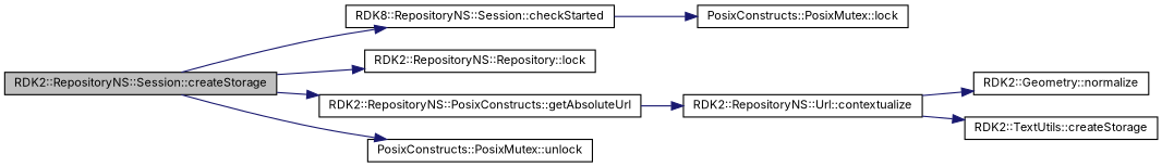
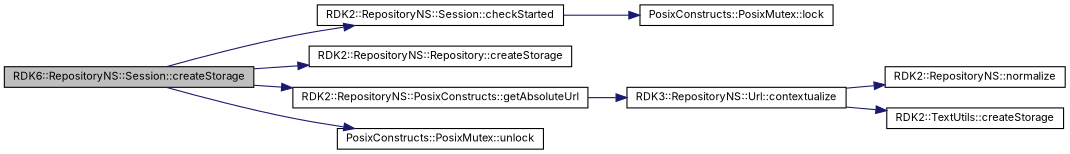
  digraph {
    fontname=Inter
    rankdir=LR
    node [color=black fillcolor=white fontname=Inter fontsize=10 shape=record style=filled]
    edge [color=midnightblue fontname=Inter fontsize=10 labelfontname="FreeSans.ttf" labelfontsize=10 style=solid]
-   n1 [fillcolor=grey75 fontcolor=black height=0.2 label="RDK2::RepositoryNS::Session::createStorage" width=0.4]
-   n2 [height=0.2 label="RDK8::RepositoryNS::Session::checkStarted" width=0.4]
-   n3 [height=0.2 label="RDK2::RepositoryNS::Repository::lock" width=0.4]
+   n1 [fillcolor=grey75 fontcolor=black height=0.2 label="RDK6::RepositoryNS::Session::createStorage" width=0.4]
+   n2 [height=0.2 label="RDK2::RepositoryNS::Session::checkStarted" width=0.4]
+   n3 [height=0.2 label="RDK2::RepositoryNS::Repository::createStorage" width=0.4]
    n4 [height=0.2 label="RDK2::RepositoryNS::PosixConstructs::getAbsoluteUrl" width=0.4]
    n5 [height=0.2 label="PosixConstructs::PosixMutex::unlock" width=0.4]
    n6 [height=0.2 label="PosixConstructs::PosixMutex::lock" width=0.4]
-   n7 [height=0.2 label="RDK2::RepositoryNS::Url::contextualize" width=0.4]
-   n8 [height=0.2 label="RDK2::Geometry::normalize" width=0.4]
+   n7 [height=0.2 label="RDK3::RepositoryNS::Url::contextualize" width=0.4]
+   n8 [height=0.2 label="RDK2::RepositoryNS::normalize" width=0.4]
    n9 [height=0.2 label="RDK2::TextUtils::createStorage" width=0.4]
    n1 -> n2
    n1 -> n3
    n1 -> n4
    n1 -> n5
    n2 -> n6
    n4 -> n7
    n7 -> n8
    n7 -> n9
  }
